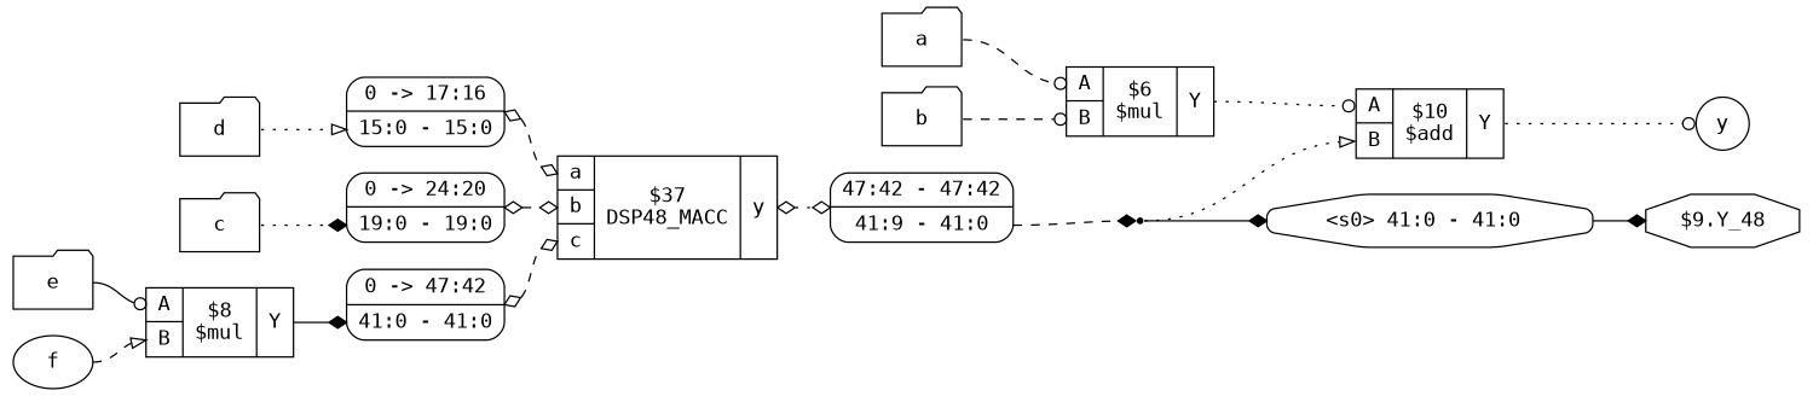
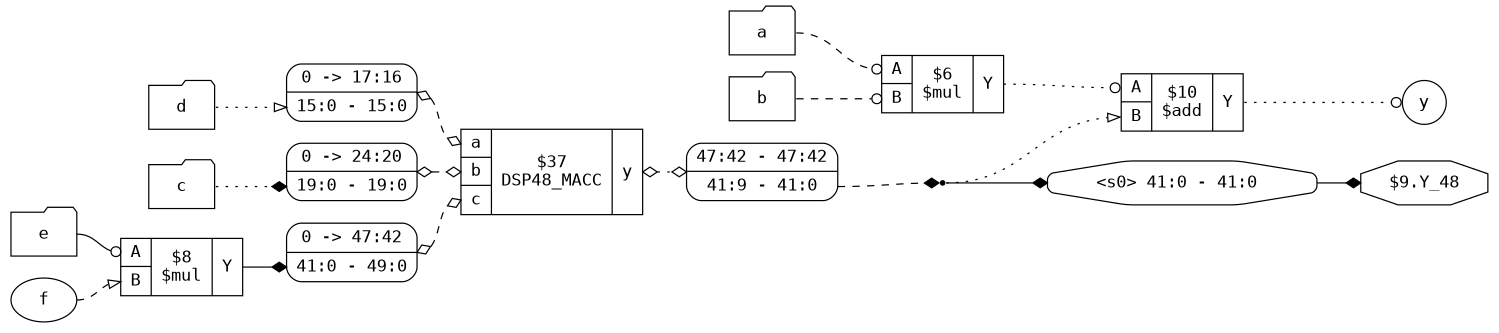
  digraph {
    fontname="DejaVu Sans Mono"
    rankdir=LR
    remincross=true
    node [color=black fontcolor=black fontname="DejaVu Sans Mono" shape=record]
    edge [arrowhead=odot color=black fontcolor=black fontname="DejaVu Sans Mono" headport=w style=dashed tailport=e]
    n5 [label=a shape=folder]
    c17 [label="{{<p12> A|<p13> B}|$6\n$mul|{<p14> Y}}" color="" fontcolor=""]
    c15 [label="{{<p12> A|<p13> B}|$10\n$add|{<p14> Y}}" color="" fontcolor=""]
    n6 [label=b shape=folder]
    n7 [label=c shape=folder]
    x1 [label="0 -&gt; 24:20 |<s0> 19:0 - 19:0 " style=rounded]
    c16 [label="{{<p5> a|<p6> b|<p7> c}|$37\nDSP48_MACC|{<p11> y}}" color="" fontcolor=""]
    n8 [label=d shape=folder]
    x0 [label="0 -&gt; 17:16 |<s0> 15:0 - 15:0 " style=rounded]
    n9 [label=e shape=folder]
    c18 [label="{{<p12> A|<p13> B}|$8\n$mul|{<p14> Y}}" color="" fontcolor=""]
-   x2 [label="0 -&gt; 47:42 |<s0> 41:0 - 41:0 " style=rounded]
+   x2 [label="0 -&gt; 47:42 |<s0> 41:0 - 49:0 " style=rounded]
    n10 [label=f shape=ellipse]
    n11 [label=y shape=circle]
    x3 [label="<s1> 47:42 - 47:42 |<s0> 41:9 - 41:0 " style=rounded]
    n1 [shape=point color="" fontcolor=""]
    x4 [label="<s0> 41:0 - 41:0 " shape=octagon style=rounded]
    n4 [label="$9.Y_48" shape=octagon color="" fontcolor=""]
    n5 -> c17 [headport="p12:w"]
    c17 -> c15 [headport="p12:w" style=dotted tailport="p14:e"]
    c15 -> n11 [style=dotted tailport="p14:e"]
    n6 -> c17 [headport="p13:w"]
    n7 -> x1 [arrowhead=diamond headport="s0:w" style=dotted]
    x1 -> c16 [arrowhead=odiamond arrowtail=odiamond dir=both headport="p6:w"]
    c16 -> x3 [arrowhead=odiamond arrowtail=odiamond dir=both style=dotted tailport="p11:e"]
    n8 -> x0 [arrowhead=onormal headport="s0:w" style=dotted]
    x0 -> c16 [arrowhead=odiamond arrowtail=odiamond dir=both headport="p5:w"]
    n9 -> c18 [headport="p12:w" style=solid]
    c18 -> x2 [arrowhead=diamond headport="s0:w" style=solid tailport="p14:e"]
    x2 -> c16 [arrowhead=odiamond arrowtail=odiamond dir=both headport="p7:w"]
    n10 -> c18 [arrowhead=onormal headport="p13:w"]
    x3 -> n1 [arrowhead=diamond tailport="s0:e"]
    n1 -> c15 [arrowhead=onormal headport="p13:w" style=dotted]
    n1 -> x4 [arrowhead=diamond style=solid]
    x4 -> n4 [arrowhead=diamond style=solid tailport="s0:e"]
  }
